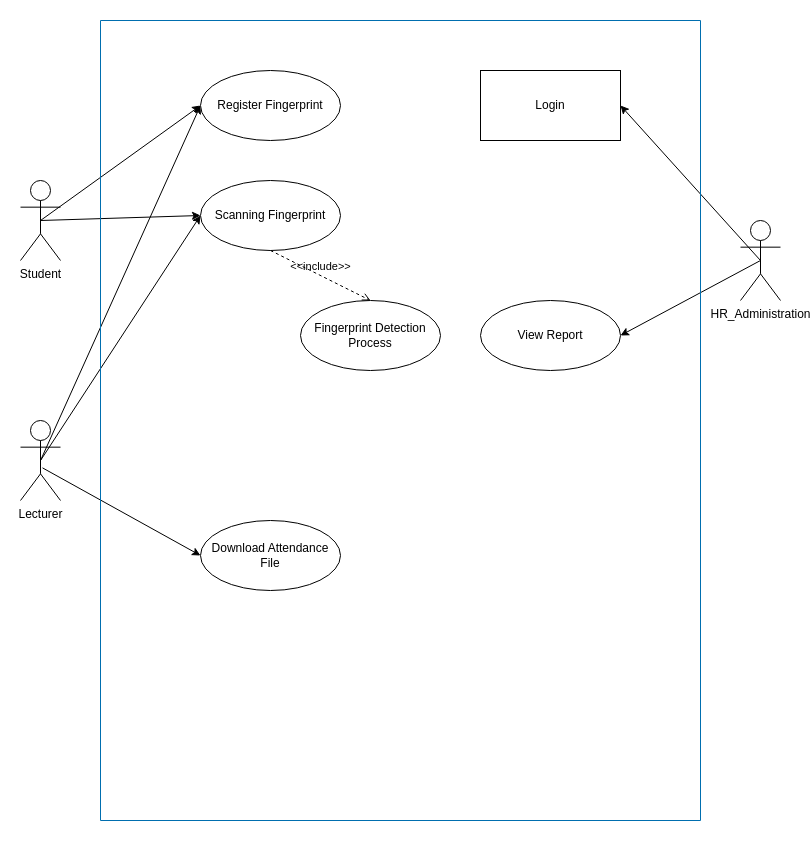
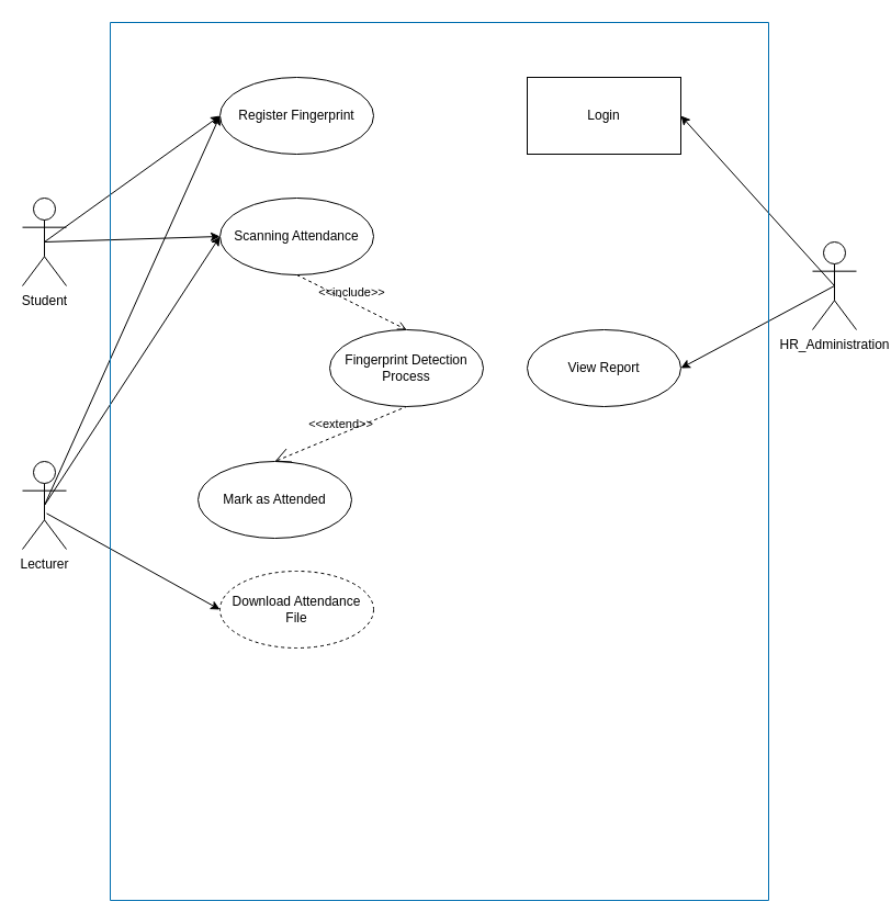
  <mxCell id="0" />
  <mxCell id="1" parent="0" />
  <mxCell id="2" style="edgeStyle=none;html=1;entryX=0;entryY=0.5;entryDx=0;entryDy=0;exitX=0.5;exitY=0.5;exitDx=0;exitDy=0;exitPerimeter=0;" edge="1" parent="1" source="4" target="13"><mxGeometry relative="1" as="geometry" /></mxCell>
  <mxCell id="3" style="edgeStyle=none;html=1;exitX=0.5;exitY=0.5;exitDx=0;exitDy=0;exitPerimeter=0;entryX=0;entryY=0.5;entryDx=0;entryDy=0;" edge="1" parent="1" source="4" target="14"><mxGeometry relative="1" as="geometry"><mxPoint x="200" y="220" as="targetPoint" /></mxGeometry></mxCell>
  <mxCell id="4" value="Student" style="shape=umlActor;html=1;verticalLabelPosition=bottom;verticalAlign=top;align=center;" vertex="1" parent="1"><mxGeometry x="20" y="180" width="40" height="80" as="geometry" /></mxCell>
  <mxCell id="5" style="edgeStyle=none;html=1;entryX=0;entryY=0.5;entryDx=0;entryDy=0;exitX=0.5;exitY=0.5;exitDx=0;exitDy=0;exitPerimeter=0;" edge="1" parent="1" source="8" target="13"><mxGeometry relative="1" as="geometry" /></mxCell>
  <mxCell id="6" style="edgeStyle=none;html=1;entryX=0;entryY=0.5;entryDx=0;entryDy=0;exitX=0.5;exitY=0.5;exitDx=0;exitDy=0;exitPerimeter=0;" edge="1" parent="1" source="8" target="14"><mxGeometry relative="1" as="geometry" /></mxCell>
  <mxCell id="7" style="edgeStyle=none;html=1;entryX=0;entryY=0.5;entryDx=0;entryDy=0;startArrow=none;startFill=0;endArrow=classic;endFill=1;exitX=0.55;exitY=0.592;exitDx=0;exitDy=0;exitPerimeter=0;" edge="1" parent="1" source="8" target="19"><mxGeometry relative="1" as="geometry" /></mxCell>
  <mxCell id="8" value="Lecturer" style="shape=umlActor;html=1;verticalLabelPosition=bottom;verticalAlign=top;align=center;" vertex="1" parent="1"><mxGeometry x="20" y="420" width="40" height="80" as="geometry" /></mxCell>
  <mxCell id="9" style="edgeStyle=none;html=1;entryX=1;entryY=0.5;entryDx=0;entryDy=0;startArrow=none;startFill=0;exitX=0.5;exitY=0.5;exitDx=0;exitDy=0;exitPerimeter=0;" edge="1" parent="1" source="11" target="16"><mxGeometry relative="1" as="geometry" /></mxCell>
  <mxCell id="10" style="edgeStyle=none;html=1;entryX=1;entryY=0.5;entryDx=0;entryDy=0;startArrow=none;startFill=0;exitX=0.5;exitY=0.5;exitDx=0;exitDy=0;exitPerimeter=0;" edge="1" parent="1" source="11" target="17"><mxGeometry relative="1" as="geometry" /></mxCell>
  <mxCell id="11" value="HR_Administration" style="shape=umlActor;html=1;verticalLabelPosition=bottom;verticalAlign=top;align=center;" vertex="1" parent="1"><mxGeometry x="740" y="220" width="40" height="80" as="geometry" /></mxCell>
  <mxCell id="12" value="" style="swimlane;startSize=0;fillColor=#1BA1E2;fontColor=#ffffff;strokeColor=#006EAF;" vertex="1" parent="1"><mxGeometry x="100" y="20" width="600" height="800" as="geometry" /></mxCell>
  <mxCell id="13" value="Register Fingerprint" style="ellipse;whiteSpace=wrap;html=1;" vertex="1" parent="12"><mxGeometry x="100" y="50" width="140" height="70" as="geometry" /></mxCell>
- <mxCell id="14" value="Scanning Fingerprint" style="ellipse;whiteSpace=wrap;html=1;" vertex="1" parent="12"><mxGeometry x="100" y="160" width="140" height="70" as="geometry" /></mxCell>
+ <mxCell id="14" value="Scanning Attendance" style="ellipse;whiteSpace=wrap;html=1;" vertex="1" parent="12"><mxGeometry x="100" y="160" width="140" height="70" as="geometry" /></mxCell>
  <mxCell id="15" value="Fingerprint Detection&lt;br&gt;Process" style="ellipse;whiteSpace=wrap;html=1;" vertex="1" parent="12"><mxGeometry x="200" y="280" width="140" height="70" as="geometry" /></mxCell>
  <mxCell id="16" value="Login" style="whiteSpace=wrap;html=1;rounded=0;" vertex="1" parent="12"><mxGeometry x="380" y="50" width="140" height="70" as="geometry" /></mxCell>
  <mxCell id="17" value="View Report" style="ellipse;whiteSpace=wrap;html=1;" vertex="1" parent="12"><mxGeometry x="380" y="280" width="140" height="70" as="geometry" /></mxCell>
- <mxCell id="19" value="Download Attendance&lt;br&gt;File" style="ellipse;whiteSpace=wrap;html=1;" vertex="1" parent="12"><mxGeometry x="100" y="500" width="140" height="70" as="geometry" /></mxCell>
+ <mxCell id="18" value="Mark as Attended" style="ellipse;whiteSpace=wrap;html=1;" vertex="1" parent="12"><mxGeometry x="80" y="400" width="140" height="70" as="geometry" /></mxCell>
+ <mxCell id="19" value="Download Attendance&lt;br&gt;File" style="ellipse;whiteSpace=wrap;html=1;dashed=1;" vertex="1" parent="12"><mxGeometry x="100" y="500" width="140" height="70" as="geometry" /></mxCell>
  <mxCell id="20" value="&amp;lt;&amp;lt;include&amp;gt;&amp;gt;" style="edgeStyle=none;html=1;endArrow=open;verticalAlign=bottom;dashed=1;labelBackgroundColor=none;exitX=0.5;exitY=1;exitDx=0;exitDy=0;entryX=0.5;entryY=0;entryDx=0;entryDy=0;" edge="1" parent="12" source="14" target="15"><mxGeometry width="160" relative="1" as="geometry"><mxPoint x="30" y="310" as="sourcePoint" /><mxPoint x="190" y="310" as="targetPoint" /></mxGeometry></mxCell>
+ <mxCell id="21" value="&amp;lt;&amp;lt;extend&amp;gt;&amp;gt;" style="edgeStyle=none;html=1;startArrow=open;endArrow=none;startSize=12;verticalAlign=bottom;dashed=1;labelBackgroundColor=none;entryX=0.5;entryY=1;entryDx=0;entryDy=0;exitX=0.5;exitY=0;exitDx=0;exitDy=0;" edge="1" parent="12" source="18" target="15"><mxGeometry width="160" relative="1" as="geometry"><mxPoint x="230" y="400" as="sourcePoint" /><mxPoint x="390" y="400" as="targetPoint" /></mxGeometry></mxCell>
